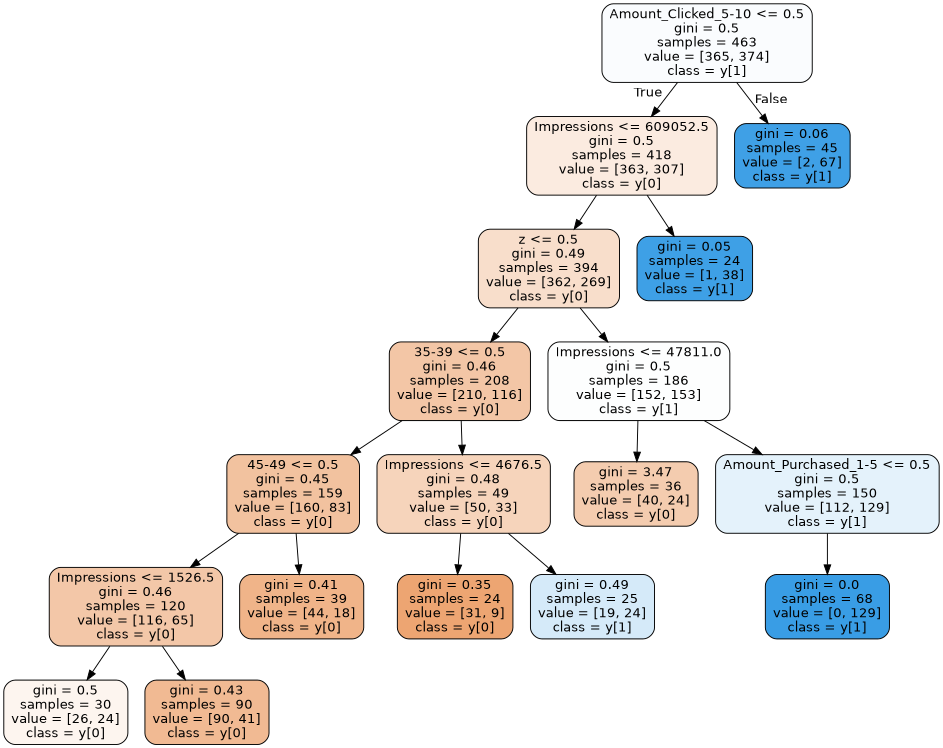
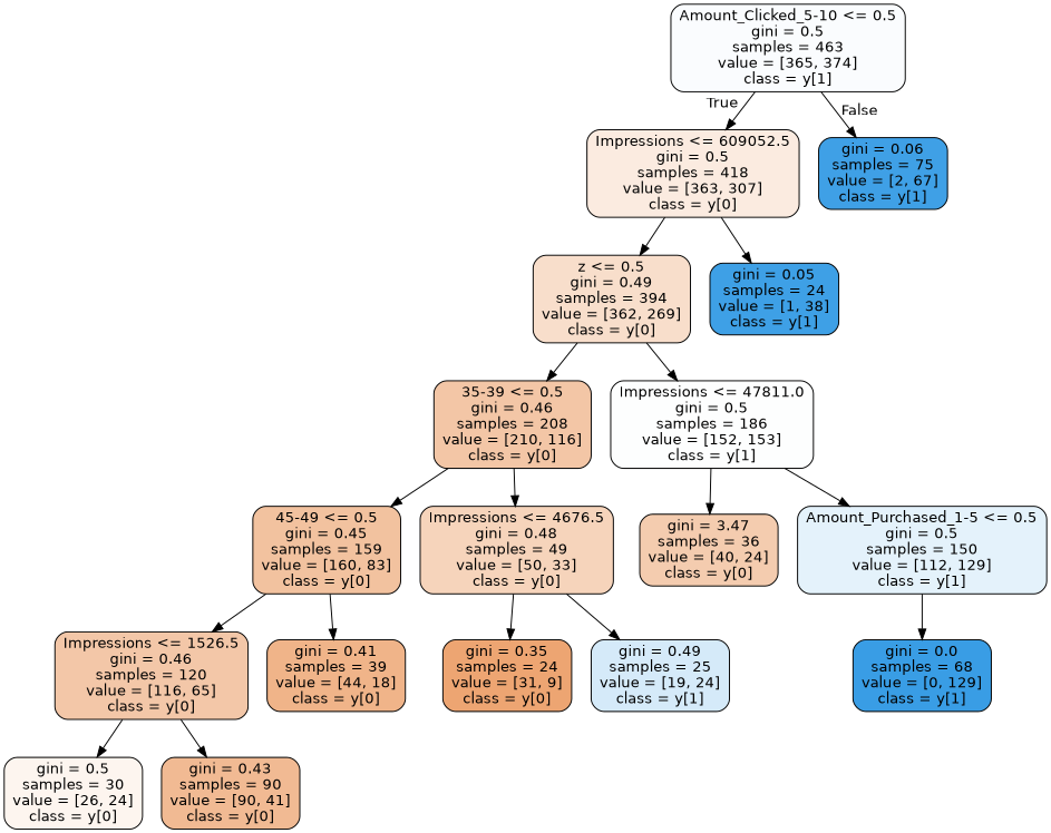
  digraph {
    node [color=black fontname=helvetica shape=box style="filled, rounded"]
    edge [fontname=helvetica]
    n1 [fillcolor="#399de506" label="Amount_Clicked_5-10 <= 0.5\ngini = 0.5\nsamples = 463\nvalue = [365, 374]\nclass = y[1]"]
    n2 [fillcolor="#e5813927" label="Impressions <= 609052.5\ngini = 0.5\nsamples = 418\nvalue = [363, 307]\nclass = y[0]"]
-   n3 [fillcolor="#399de5f7" label="gini = 0.06\nsamples = 45\nvalue = [2, 67]\nclass = y[1]"]
+   n3 [fillcolor="#399de5f7" label="gini = 0.06\nsamples = 75\nvalue = [2, 67]\nclass = y[1]"]
    n4 [fillcolor="#e5813942" label="z <= 0.5\ngini = 0.49\nsamples = 394\nvalue = [362, 269]\nclass = y[0]"]
    n5 [fillcolor="#399de5f8" label="gini = 0.05\nsamples = 24\nvalue = [1, 38]\nclass = y[1]"]
    n6 [fillcolor="#e5813972" label="35-39 <= 0.5\ngini = 0.46\nsamples = 208\nvalue = [210, 116]\nclass = y[0]"]
    n7 [fillcolor="#399de502" label="Impressions <= 47811.0\ngini = 0.5\nsamples = 186\nvalue = [152, 153]\nclass = y[1]"]
    n8 [fillcolor="#e581397b" label="45-49 <= 0.5\ngini = 0.45\nsamples = 159\nvalue = [160, 83]\nclass = y[0]"]
    n9 [fillcolor="#e5813957" label="Impressions <= 4676.5\ngini = 0.48\nsamples = 49\nvalue = [50, 33]\nclass = y[0]"]
    n10 [fillcolor="#e5813966" label="gini = 3.47\nsamples = 36\nvalue = [40, 24]\nclass = y[0]"]
    n11 [fillcolor="#399de522" label="Amount_Purchased_1-5 <= 0.5\ngini = 0.5\nsamples = 150\nvalue = [112, 129]\nclass = y[1]"]
    n12 [fillcolor="#e5813970" label="Impressions <= 1526.5\ngini = 0.46\nsamples = 120\nvalue = [116, 65]\nclass = y[0]"]
    n13 [fillcolor="#e5813997" label="gini = 0.41\nsamples = 39\nvalue = [44, 18]\nclass = y[0]"]
    n14 [fillcolor="#e58139b5" label="gini = 0.35\nsamples = 24\nvalue = [31, 9]\nclass = y[0]"]
    n15 [fillcolor="#399de535" label="gini = 0.49\nsamples = 25\nvalue = [19, 24]\nclass = y[1]"]
    n16 [fillcolor="#e5813914" label="gini = 0.5\nsamples = 30\nvalue = [26, 24]\nclass = y[0]"]
    n17 [fillcolor="#e581398b" label="gini = 0.43\nsamples = 90\nvalue = [90, 41]\nclass = y[0]"]
    n18 [fillcolor="#399de5ff" label="gini = 0.0\nsamples = 68\nvalue = [0, 129]\nclass = y[1]"]
    n1 -> n2 [headlabel=True labelangle=45 labeldistance=2.5]
    n1 -> n3 [headlabel=False labelangle=-45 labeldistance=2.5]
    n2 -> n4
    n2 -> n5
    n4 -> n6
    n4 -> n7
    n6 -> n8
    n6 -> n9
    n7 -> n10
    n7 -> n11
    n8 -> n12
    n8 -> n13
    n9 -> n14
    n9 -> n15
    n11 -> n18
    n12 -> n16
    n12 -> n17
  }
